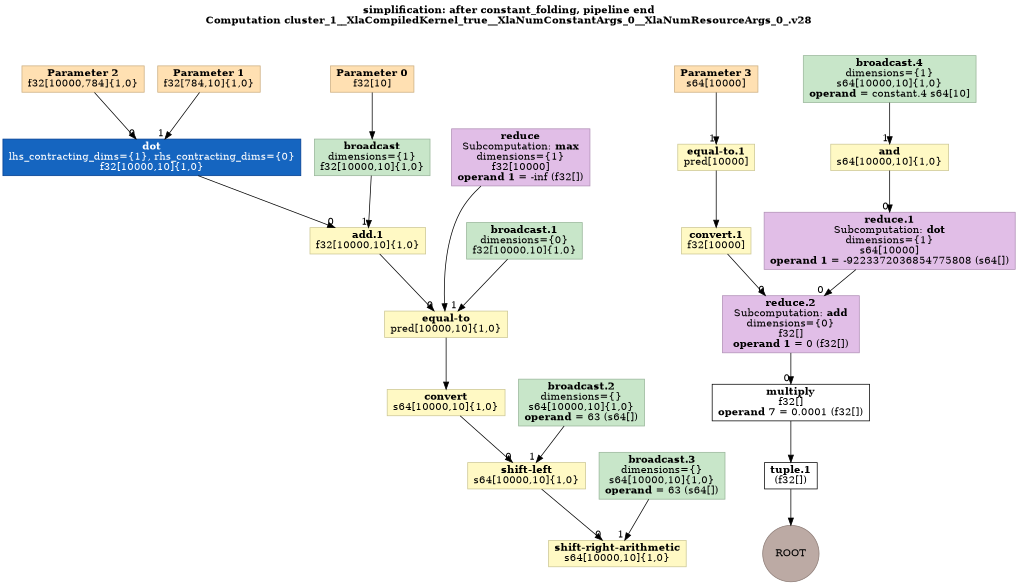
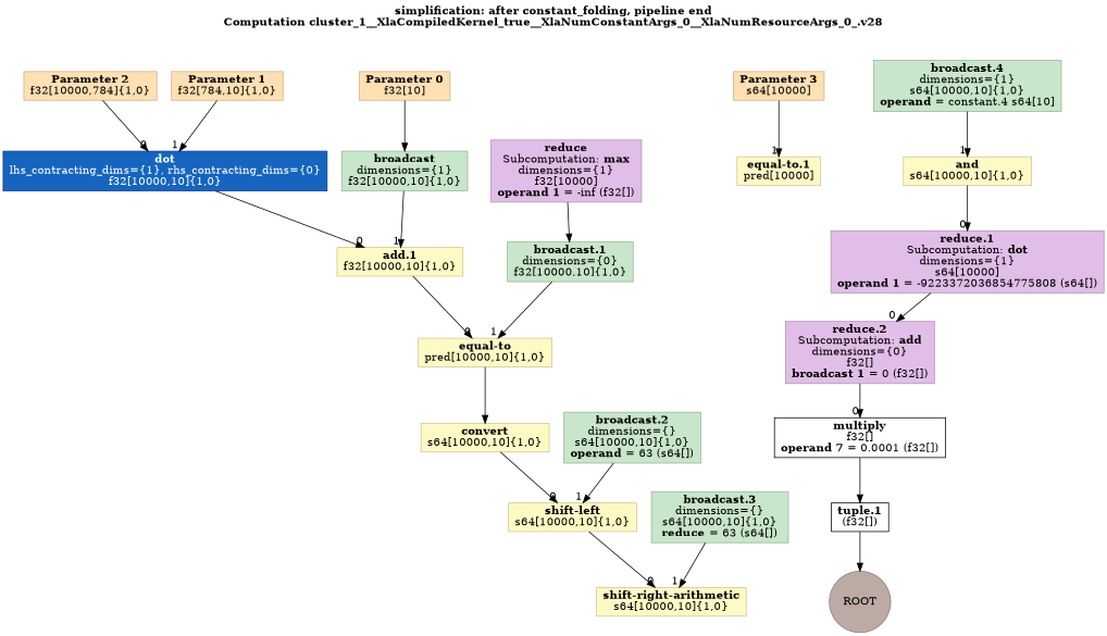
  digraph {
    compound=true
    label=<<b>simplification: after constant_folding, pipeline end<br/>Computation cluster_1__XlaCompiledKernel_true__XlaNumConstantArgs_0__XlaNumResourceArgs_0_.v28</b>>
    labelloc=t
    rankdir=TB
    node [color="#cbc693" fillcolor="#fff9c4" fontcolor=black shape=rect style=filled]
    edge [headlabel=0 labeldistance=2]
    n1 [color="#cbae82" fillcolor="#ffe0b2" label=<<b>Parameter 2</b><br/>f32[10000,784]{1,0}>]
    n2 [color="#003c8f" fillcolor="#1565c0" fontcolor=white label=<<b>dot</b><br/>lhs_contracting_dims={1}, rhs_contracting_dims={0}<br/>f32[10000,10]{1,0}>]
    n3 [label=<<b>add.1</b><br/>f32[10000,10]{1,0}>]
    n4 [color="#cbae82" fillcolor="#ffe0b2" label=<<b>Parameter 1</b><br/>f32[784,10]{1,0}>]
    n5 [label=<<b>equal-to</b><br/>pred[10000,10]{1,0}>]
    n6 [color="#cbae82" fillcolor="#ffe0b2" label=<<b>Parameter 0</b><br/>f32[10]>]
    n7 [color="#97b498" fillcolor="#c8e6c9" label=<<b>broadcast</b><br/>dimensions={1}<br/>f32[10000,10]{1,0}>]
    n8 [color="#af8eb5" fillcolor="#e1bee7" label=<<b>reduce</b><br/>Subcomputation: <b>max</b><br/>dimensions={1}<br/>f32[10000]<br/><b>operand 1</b> = -inf (f32[])>]
    n9 [color="#97b498" fillcolor="#c8e6c9" label=<<b>broadcast.1</b><br/>dimensions={0}<br/>f32[10000,10]{1,0}>]
    n10 [label=<<b>convert</b><br/>s64[10000,10]{1,0}>]
    n11 [label=<<b>shift-left</b><br/>s64[10000,10]{1,0}>]
    n12 [label=<<b>shift-right-arithmetic</b><br/>s64[10000,10]{1,0}>]
    n13 [color="#97b498" fillcolor="#c8e6c9" label=<<b>broadcast.2</b><br/>dimensions={}<br/>s64[10000,10]{1,0}<br/><b>operand</b> = 63 (s64[])>]
-   n14 [color="#97b498" fillcolor="#c8e6c9" label=<<b>broadcast.3</b><br/>dimensions={}<br/>s64[10000,10]{1,0}<br/><b>operand</b> = 63 (s64[])>]
+   n14 [color="#97b498" fillcolor="#c8e6c9" label=<<b>broadcast.3</b><br/>dimensions={}<br/>s64[10000,10]{1,0}<br/><b>reduce</b> = 63 (s64[])>]
    n15 [label=<<b>and</b><br/>s64[10000,10]{1,0}>]
    n16 [color="#af8eb5" fillcolor="#e1bee7" label=<<b>reduce.1</b><br/>Subcomputation: <b>dot</b><br/>dimensions={1}<br/>s64[10000]<br/><b>operand 1</b> = -9223372036854775808 (s64[])>]
    n17 [color="#97b498" fillcolor="#c8e6c9" label=<<b>broadcast.4</b><br/>dimensions={1}<br/>s64[10000,10]{1,0}<br/><b>operand</b> = constant.4 s64[10]>]
-   n18 [color="#af8eb5" fillcolor="#e1bee7" label=<<b>reduce.2</b><br/>Subcomputation: <b>add</b><br/>dimensions={0}<br/>f32[]<br/><b>operand 1</b> = 0 (f32[])>]
+   n18 [color="#af8eb5" fillcolor="#e1bee7" label=<<b>reduce.2</b><br/>Subcomputation: <b>add</b><br/>dimensions={0}<br/>f32[]<br/><b>broadcast 1</b> = 0 (f32[])>]
    n19 [label=<<b>equal-to.1</b><br/>pred[10000]>]
-   n20 [label=<<b>convert.1</b><br/>f32[10000]>]
    n21 [color="#cbae82" fillcolor="#ffe0b2" label=<<b>Parameter 3</b><br/>s64[10000]>]
    n22 [color=black fillcolor=white label=<<b>multiply</b><br/>f32[]<br/><b>operand 7</b> = 0.0001 (f32[])>]
    n23 [color=black fillcolor=white label=<<b>tuple.1</b><br/>(f32[])>]
    n24 [color="#8c7b75" fillcolor="#bcaaa4" label=<ROOT> shape=circle]
    n1 -> n2
    n2 -> n3
    n3 -> n5
    n4 -> n2 [headlabel=1]
    n5 -> n10 [headlabel="" labeldistance=""]
    n6 -> n7 [headlabel="" labeldistance=""]
    n7 -> n3 [headlabel=1]
-   n8 -> n5 [headlabel="" labeldistance=""]
+   n8 -> n9 [headlabel="" labeldistance=""]
    n9 -> n5 [headlabel=1]
    n10 -> n11
    n11 -> n12
    n13 -> n11 [headlabel=1]
    n14 -> n12 [headlabel=1]
    n15 -> n16
    n16 -> n18
    n17 -> n15 [headlabel=1]
    n18 -> n22
-   n19 -> n20 [headlabel="" labeldistance=""]
-   n20 -> n18
    n21 -> n19 [headlabel=1]
    n22 -> n23 [headlabel="" labeldistance=""]
    n23 -> n24 [headlabel="" labeldistance=""]
  }
